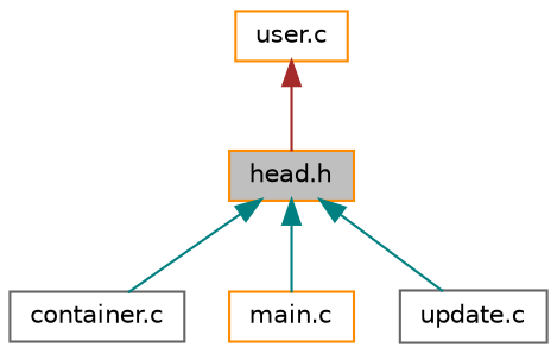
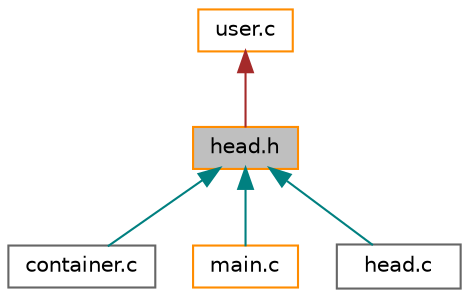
  digraph {
    node [color=darkorange fillcolor=white fontname=Helvetica fontsize=10 shape=record style=filled]
    edge [color=teal dir=back fontname=Helvetica fontsize=10 labelfontname=Helvetica labelfontsize=10 style=solid]
    n1 [fillcolor=grey75 fontcolor=black height=0.2 label="head.h" width=0.4]
    n2 [color=gray40 height=0.2 label="container.c" width=0.4]
    n3 [height=0.2 label="main.c" width=0.4]
-   n4 [color=gray40 height=0.2 label="update.c" width=0.4]
+   n4 [color=gray40 height=0.2 label="head.c" width=0.4]
    n5 [height=0.2 label="user.c" width=0.4]
    n1 -> n2
    n1 -> n3
    n1 -> n4
    n5 -> n1 [color=brown]
  }
